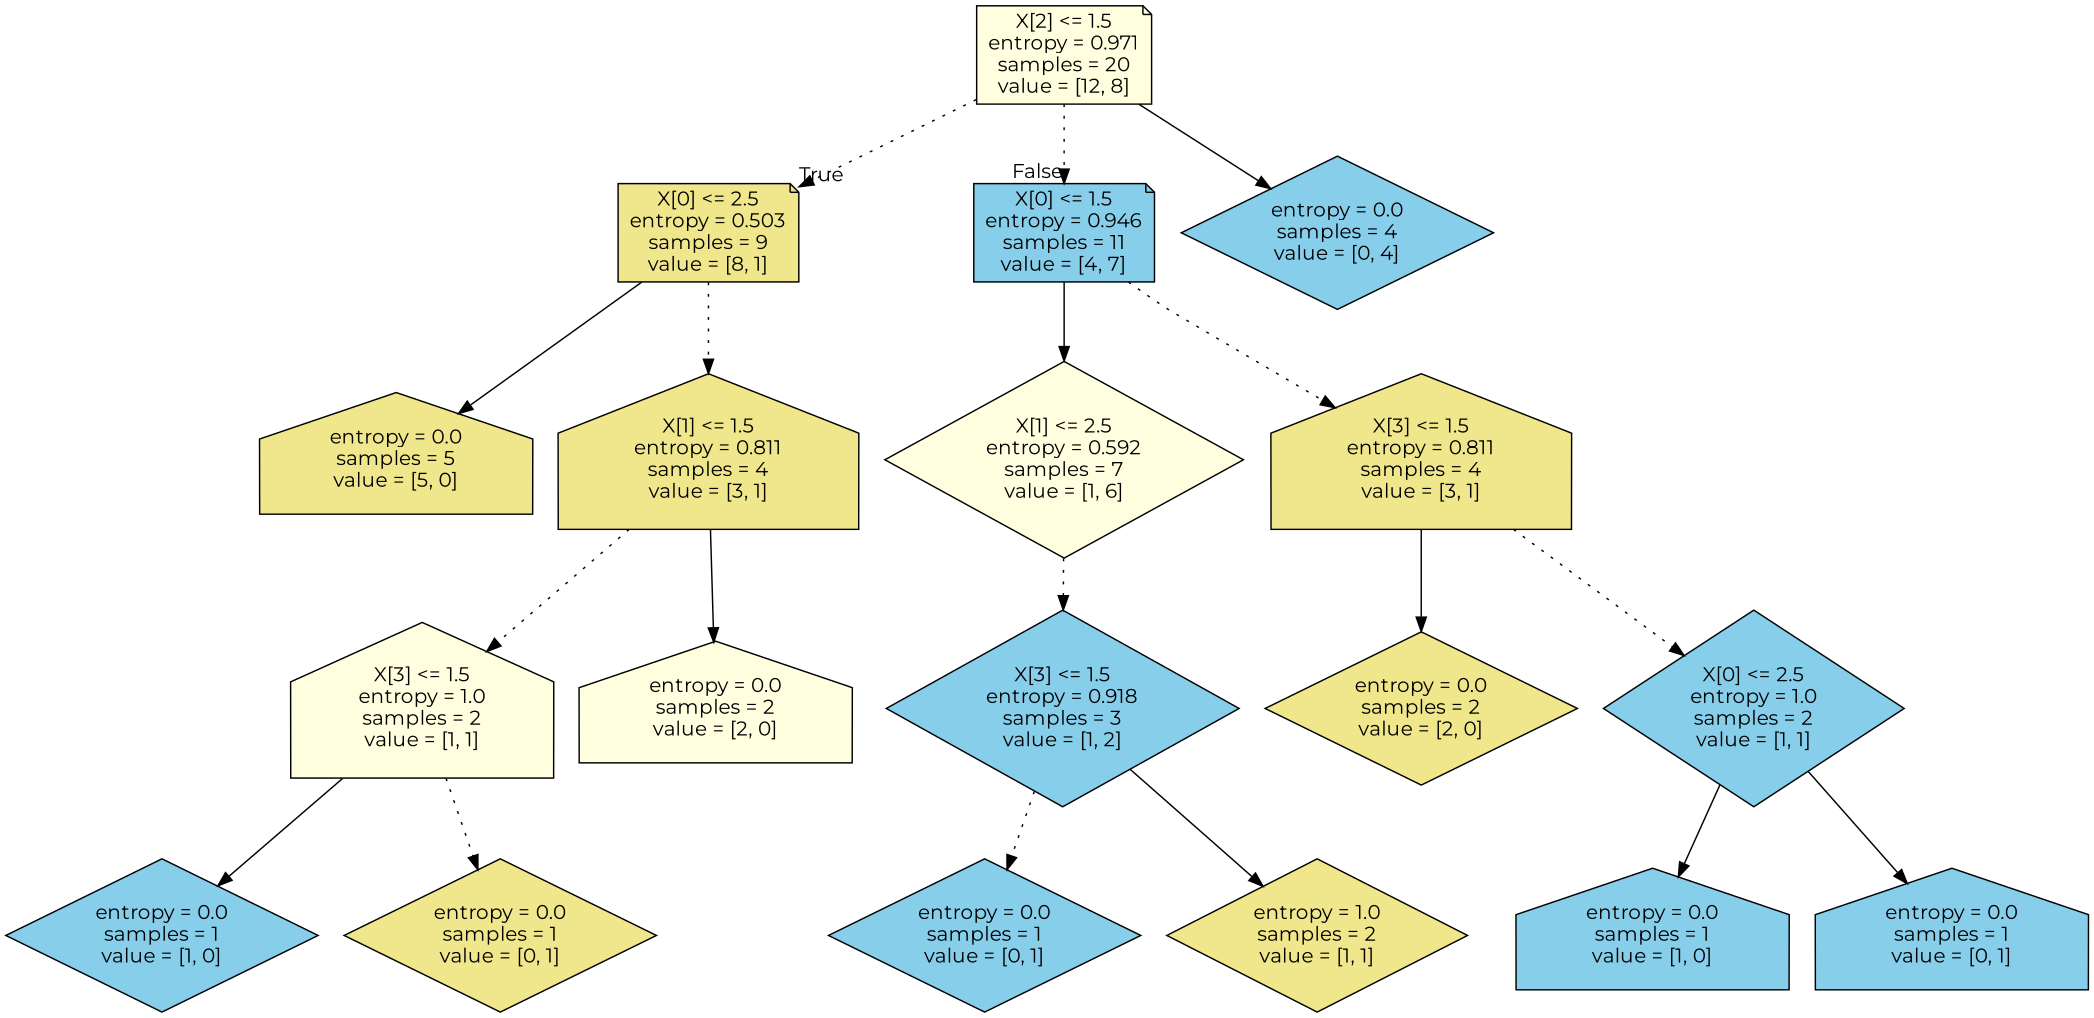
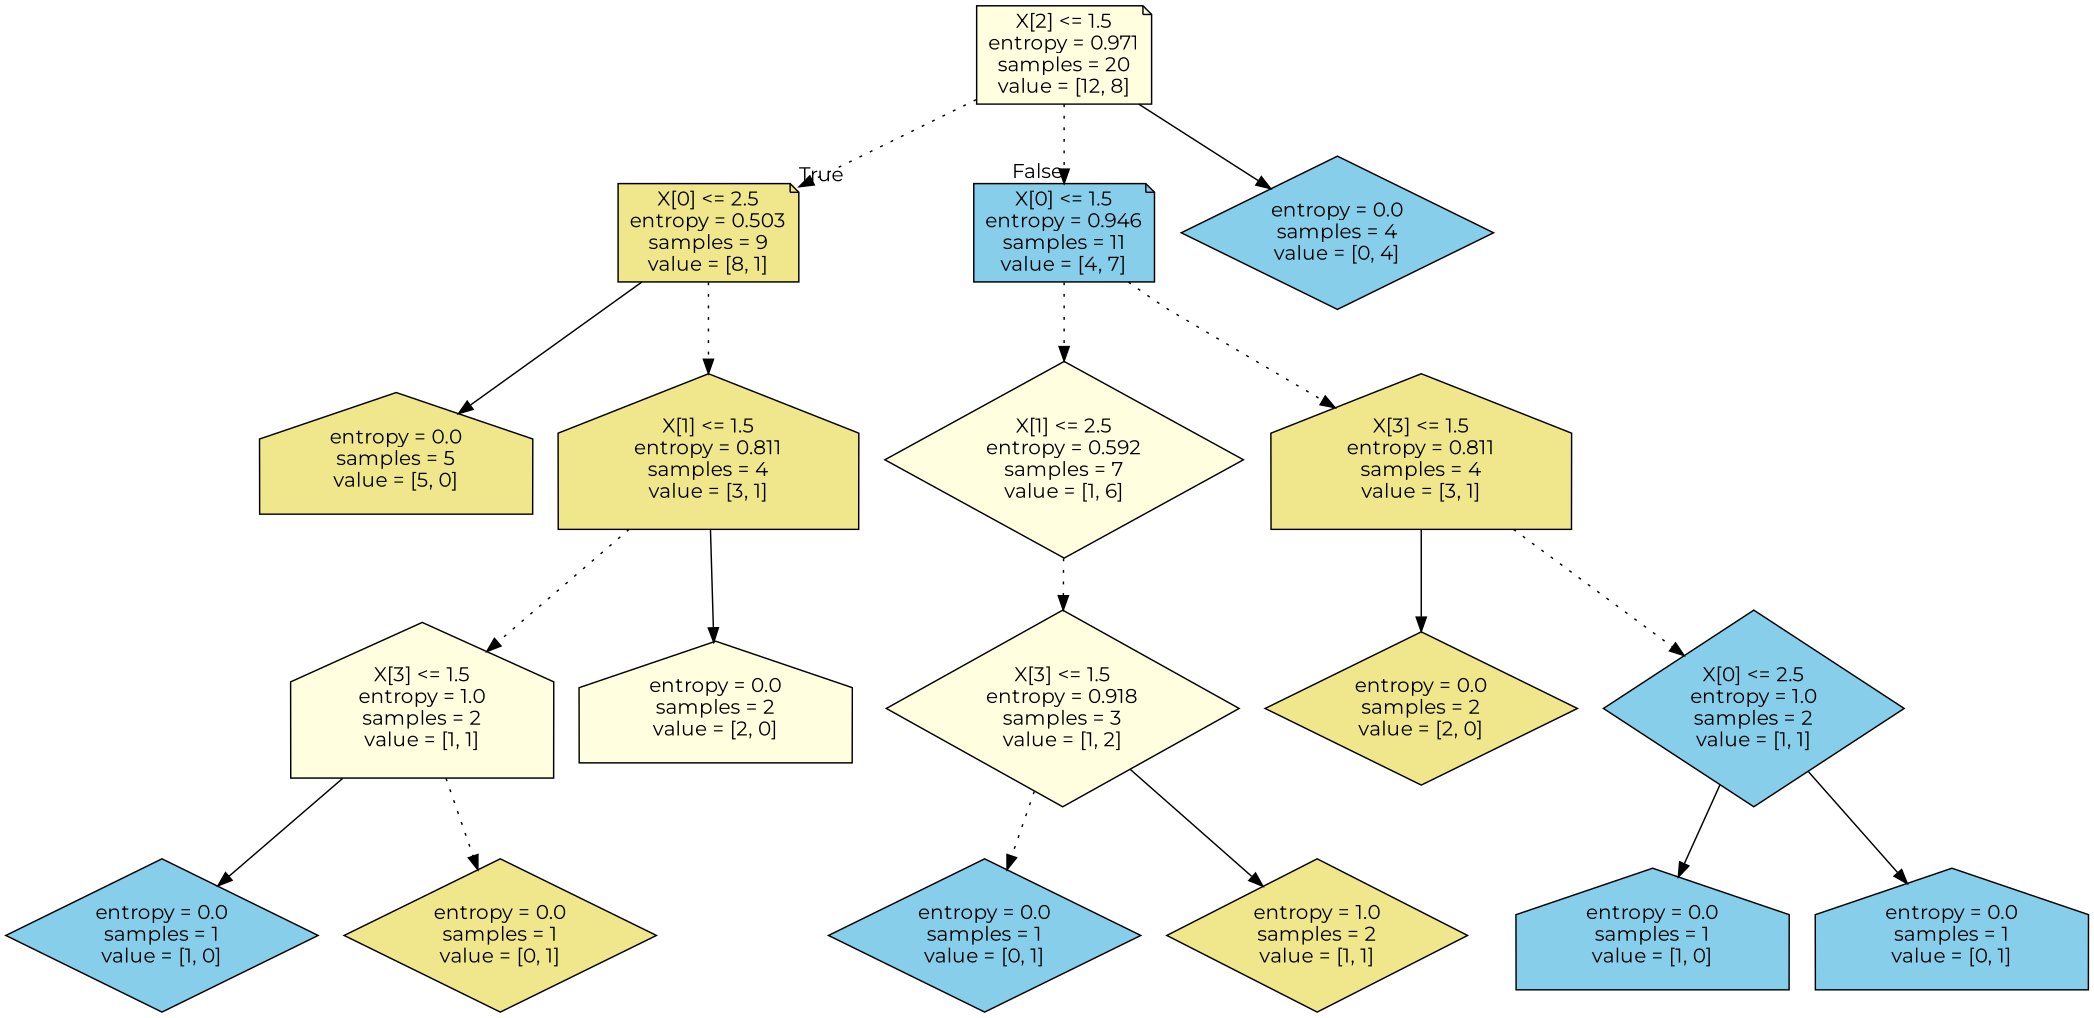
  digraph {
    fontname=Montserrat
    node [fillcolor=khaki fontname=Montserrat shape=diamond style=filled]
    edge [fontname=Montserrat style=dotted]
    n1 [fillcolor=lightyellow label="X[2] <= 1.5\nentropy = 0.971\nsamples = 20\nvalue = [12, 8]" shape=note]
    n2 [label="X[0] <= 2.5\nentropy = 0.503\nsamples = 9\nvalue = [8, 1]" shape=note]
    n3 [fillcolor=skyblue label="X[0] <= 1.5\nentropy = 0.946\nsamples = 11\nvalue = [4, 7]" shape=note]
    n4 [fillcolor=skyblue label="entropy = 0.0\nsamples = 4\nvalue = [0, 4]"]
    n5 [label="entropy = 0.0\nsamples = 5\nvalue = [5, 0]" shape=house]
    n6 [label="X[1] <= 1.5\nentropy = 0.811\nsamples = 4\nvalue = [3, 1]" shape=house]
    n7 [fillcolor=lightyellow label="X[1] <= 2.5\nentropy = 0.592\nsamples = 7\nvalue = [1, 6]"]
    n8 [label="X[3] <= 1.5\nentropy = 0.811\nsamples = 4\nvalue = [3, 1]" shape=house]
    n9 [fillcolor=lightyellow label="X[3] <= 1.5\nentropy = 1.0\nsamples = 2\nvalue = [1, 1]" shape=house]
    n10 [fillcolor=lightyellow label="entropy = 0.0\nsamples = 2\nvalue = [2, 0]" shape=house]
    n11 [fillcolor=skyblue label="entropy = 0.0\nsamples = 1\nvalue = [1, 0]"]
    n12 [label="entropy = 0.0\nsamples = 1\nvalue = [0, 1]"]
-   n13 [fillcolor=skyblue label="X[3] <= 1.5\nentropy = 0.918\nsamples = 3\nvalue = [1, 2]"]
+   n13 [fillcolor=lightyellow label="X[3] <= 1.5\nentropy = 0.918\nsamples = 3\nvalue = [1, 2]"]
    n14 [label="entropy = 0.0\nsamples = 2\nvalue = [2, 0]"]
    n15 [fillcolor=skyblue label="X[0] <= 2.5\nentropy = 1.0\nsamples = 2\nvalue = [1, 1]"]
    n16 [fillcolor=skyblue label="entropy = 0.0\nsamples = 1\nvalue = [0, 1]"]
    n17 [label="entropy = 1.0\nsamples = 2\nvalue = [1, 1]"]
    n18 [fillcolor=skyblue label="entropy = 0.0\nsamples = 1\nvalue = [1, 0]" shape=house]
    n19 [fillcolor=skyblue label="entropy = 0.0\nsamples = 1\nvalue = [0, 1]" shape=house]
    n1 -> n2 [headlabel=True labelangle=45 labeldistance=2.5]
    n1 -> n3 [headlabel=False labelangle=-45 labeldistance=2.5]
    n1 -> n4 [style=solid]
    n2 -> n5 [style=solid]
    n2 -> n6
-   n3 -> n7 [style=solid]
+   n3 -> n7
    n3 -> n8
    n6 -> n9
    n6 -> n10 [style=solid]
    n7 -> n13
    n8 -> n14 [style=solid]
    n8 -> n15
    n9 -> n11 [style=solid]
    n9 -> n12
    n13 -> n16
    n13 -> n17 [style=solid]
    n15 -> n18 [style=solid]
    n15 -> n19 [style=solid]
  }
